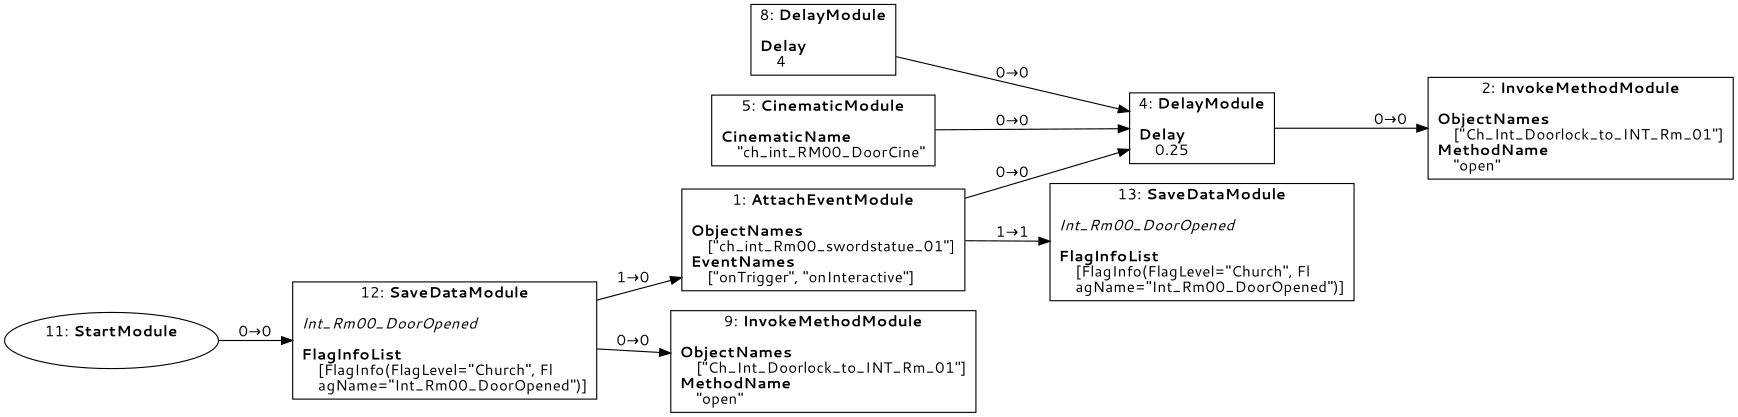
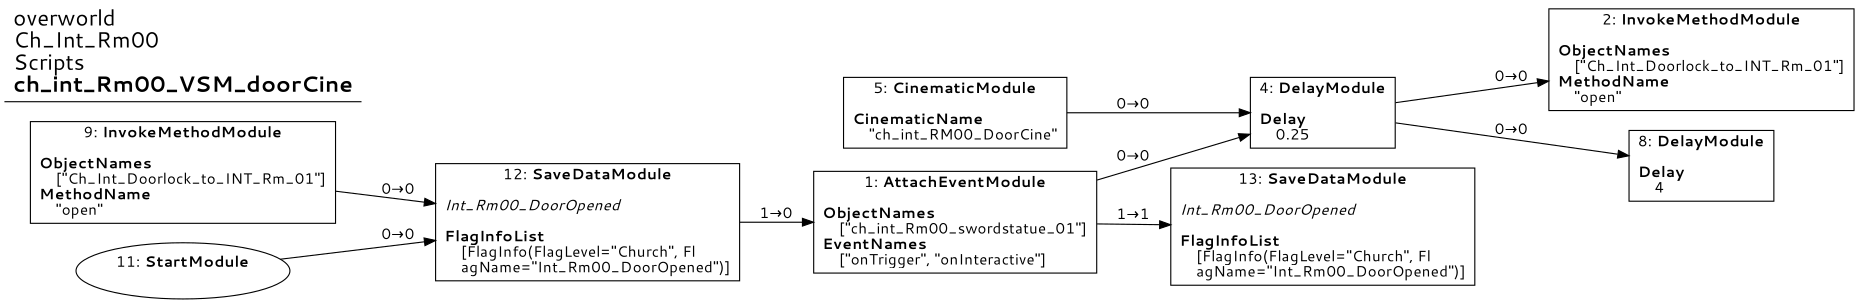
  digraph {
    fontname="Segoe UI"
    rankdir=LR
    splines=spline
    node [fontname="Segoe UI" shape=box]
    edge [fontname="Segoe UI"]
    n1 [label=<1: <b>AttachEventModule</b><br/><br/><b>ObjectNames</b><br align="left"/>    [&quot;ch_int_Rm00_swordstatue_01&quot;]<br align="left"/><b>EventNames</b><br align="left"/>    [&quot;onTrigger&quot;, &quot;onInteractive&quot;]<br align="left"/>>]
    n2 [label=<4: <b>DelayModule</b><br/><br/><b>Delay</b><br align="left"/>    0.25<br align="left"/>>]
    n3 [label=<13: <b>SaveDataModule</b><br/><br/><i>Int_Rm00_DoorOpened<br align="left"/></i><br align="left"/><b>FlagInfoList</b><br align="left"/>    [FlagInfo(FlagLevel=&quot;Church&quot;, Fl<br align="left"/>    agName=&quot;Int_Rm00_DoorOpened&quot;)]<br align="left"/>>]
    n4 [label=<2: <b>InvokeMethodModule</b><br/><br/><b>ObjectNames</b><br align="left"/>    [&quot;Ch_Int_Doorlock_to_INT_Rm_01&quot;]<br align="left"/><b>MethodName</b><br align="left"/>    &quot;open&quot;<br align="left"/>>]
    n5 [label=<8: <b>DelayModule</b><br/><br/><b>Delay</b><br align="left"/>    4<br align="left"/>>]
    n6 [label=<5: <b>CinematicModule</b><br/><br/><b>CinematicName</b><br align="left"/>    &quot;ch_int_RM00_DoorCine&quot;<br align="left"/>>]
    n7 [label=<9: <b>InvokeMethodModule</b><br/><br/><b>ObjectNames</b><br align="left"/>    [&quot;Ch_Int_Doorlock_to_INT_Rm_01&quot;]<br align="left"/><b>MethodName</b><br align="left"/>    &quot;open&quot;<br align="left"/>>]
    n8 [label=<11: <b>StartModule</b><br/><br/>> shape=oval]
    n9 [label=<12: <b>SaveDataModule</b><br/><br/><i>Int_Rm00_DoorOpened<br align="left"/></i><br align="left"/><b>FlagInfoList</b><br align="left"/>    [FlagInfo(FlagLevel=&quot;Church&quot;, Fl<br align="left"/>    agName=&quot;Int_Rm00_DoorOpened&quot;)]<br align="left"/>>]
+   n10 [label=<<font point-size="20">overworld<br align="left"/>Ch_Int_Rm00<br align="left"/>Scripts<br align="left"/><b>ch_int_Rm00_VSM_doorCine</b><br align="left"/></font>> shape=underline]
    n1 -> n2 [label="0→0"]
    n1 -> n3 [label="1→1"]
    n2 -> n4 [label="0→0"]
-   n5 -> n2 [label="0→0"]
+   n2 -> n5 [label="0→0"]
    n6 -> n2 [label="0→0"]
    n8 -> n9 [label="0→0"]
    n9 -> n1 [label="1→0"]
-   n9 -> n7 [label="0→0"]
+   n7 -> n9 [label="0→0"]
  }
